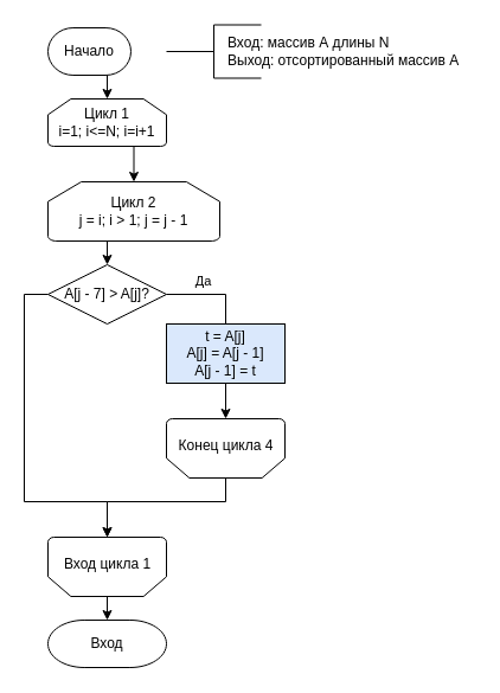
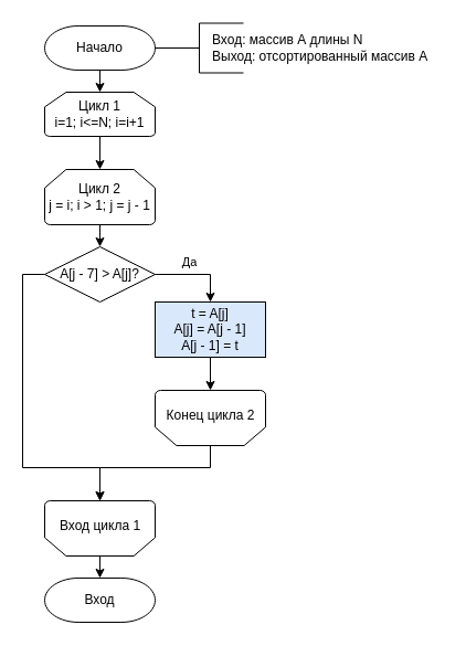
  <mxCell id="0" />
  <mxCell id="1" parent="0" />
  <mxCell id="2" style="edgeStyle=orthogonalEdgeStyle;rounded=0;orthogonalLoop=1;jettySize=auto;html=1;exitX=0.5;exitY=1;exitDx=0;exitDy=0;exitPerimeter=0;entryX=0.5;entryY=0;entryDx=0;entryDy=0;entryPerimeter=0;" edge="1" parent="1" source="3" target="5"><mxGeometry relative="1" as="geometry" /></mxCell>
- <mxCell id="3" value="Начало" style="strokeWidth=1;html=1;shape=mxgraph.flowchart.terminator;whiteSpace=wrap;" vertex="1" parent="1"><mxGeometry x="40" y="23" width="70" height="40" as="geometry" /></mxCell>
+ <mxCell id="3" value="Начало" style="strokeWidth=1;html=1;shape=mxgraph.flowchart.terminator;whiteSpace=wrap;" vertex="1" parent="1"><mxGeometry x="40" y="23" width="100" height="40" as="geometry" /></mxCell>
  <mxCell id="4" style="edgeStyle=orthogonalEdgeStyle;rounded=0;orthogonalLoop=1;jettySize=auto;html=1;exitX=0.5;exitY=1;exitDx=0;exitDy=0;exitPerimeter=0;entryX=0.5;entryY=0;entryDx=0;entryDy=0;entryPerimeter=0;" edge="1" parent="1" source="5" target="9"><mxGeometry relative="1" as="geometry" /></mxCell>
  <mxCell id="5" value="Цикл 1&lt;br&gt;i=1; i&amp;lt;=N; i=i+1" style="strokeWidth=1;html=1;shape=mxgraph.flowchart.loop_limit;whiteSpace=wrap;" vertex="1" parent="1"><mxGeometry x="40" y="83" width="100" height="40" as="geometry" /></mxCell>
  <mxCell id="6" value="" style="strokeWidth=1;html=1;shape=mxgraph.flowchart.annotation_2;align=left;labelPosition=right;pointerEvents=1;verticalLabelPosition=middle;verticalAlign=middle;" vertex="1" parent="1"><mxGeometry x="140" y="20.5" width="80" height="45" as="geometry" /></mxCell>
  <mxCell id="7" value="Вход: массив А длины N&lt;br&gt;Выход: отсортированный массив А" style="text;html=1;align=left;verticalAlign=middle;resizable=0;points=[];autosize=1;" vertex="1" parent="1"><mxGeometry x="190" y="28" width="210" height="30" as="geometry" /></mxCell>
  <mxCell id="8" style="edgeStyle=orthogonalEdgeStyle;rounded=0;orthogonalLoop=1;jettySize=auto;html=1;exitX=0.5;exitY=1;exitDx=0;exitDy=0;exitPerimeter=0;entryX=0.5;entryY=0;entryDx=0;entryDy=0;entryPerimeter=0;" edge="1" parent="1" source="9" target="13"><mxGeometry relative="1" as="geometry" /></mxCell>
- <mxCell id="9" value="Цикл 2&lt;br&gt;j = i; i &amp;gt; 1; j = j - 1" style="strokeWidth=1;html=1;shape=mxgraph.flowchart.loop_limit;whiteSpace=wrap;" vertex="1" parent="1"><mxGeometry x="40" y="153" width="145" height="50" as="geometry" /></mxCell>
- <mxCell id="10" style="edgeStyle=orthogonalEdgeStyle;rounded=0;orthogonalLoop=1;jettySize=auto;html=1;exitX=1;exitY=0.5;exitDx=0;exitDy=0;exitPerimeter=0;entryX=0.5;entryY=0;entryDx=0;entryDy=0;endArrow=none;" edge="1" parent="1" source="13" target="15"><mxGeometry relative="1" as="geometry" /></mxCell>
+ <mxCell id="9" value="Цикл 2&lt;br&gt;j = i; i &amp;gt; 1; j = j - 1" style="strokeWidth=1;html=1;shape=mxgraph.flowchart.loop_limit;whiteSpace=wrap;" vertex="1" parent="1"><mxGeometry x="40" y="153" width="100" height="50" as="geometry" /></mxCell>
+ <mxCell id="10" style="edgeStyle=orthogonalEdgeStyle;rounded=0;orthogonalLoop=1;jettySize=auto;html=1;exitX=1;exitY=0.5;exitDx=0;exitDy=0;exitPerimeter=0;entryX=0.5;entryY=0;entryDx=0;entryDy=0;" edge="1" parent="1" source="13" target="15"><mxGeometry relative="1" as="geometry" /></mxCell>
  <mxCell id="11" value="Да" style="edgeLabel;html=1;align=center;verticalAlign=bottom;resizable=0;points=[];labelPosition=center;verticalLabelPosition=top;" vertex="1" connectable="0" parent="10"><mxGeometry x="-0.2" y="3" relative="1" as="geometry"><mxPoint as="offset" /></mxGeometry></mxCell>
  <mxCell id="12" style="edgeStyle=orthogonalEdgeStyle;rounded=0;orthogonalLoop=1;jettySize=auto;html=1;exitX=0;exitY=0.5;exitDx=0;exitDy=0;exitPerimeter=0;entryX=0.5;entryY=1;entryDx=0;entryDy=0;entryPerimeter=0;" edge="1" parent="1" source="13" target="20"><mxGeometry relative="1" as="geometry"><Array as="points"><mxPoint x="20" y="248" /><mxPoint x="20" y="423" /><mxPoint x="90" y="423" /></Array></mxGeometry></mxCell>
  <mxCell id="13" value="A[j - 7] &amp;gt; A[j]?" style="strokeWidth=1;html=1;shape=mxgraph.flowchart.decision;whiteSpace=wrap;align=center;" vertex="1" parent="1"><mxGeometry x="40" y="223" width="100" height="50" as="geometry" /></mxCell>
  <mxCell id="14" style="edgeStyle=orthogonalEdgeStyle;rounded=0;orthogonalLoop=1;jettySize=auto;html=1;exitX=0.5;exitY=1;exitDx=0;exitDy=0;entryX=0.5;entryY=1;entryDx=0;entryDy=0;entryPerimeter=0;" edge="1" parent="1" source="15" target="17"><mxGeometry relative="1" as="geometry" /></mxCell>
  <mxCell id="15" value="t = A[j]&lt;br&gt;A[j] = A[j - 1]&lt;br&gt;A[j - 1] = t" style="rounded=0;whiteSpace=wrap;html=1;absoluteArcSize=1;arcSize=14;strokeWidth=1;align=center;fillColor=#dae8fc;" vertex="1" parent="1"><mxGeometry x="140" y="273" width="100" height="50" as="geometry" /></mxCell>
  <mxCell id="16" style="edgeStyle=orthogonalEdgeStyle;rounded=0;orthogonalLoop=1;jettySize=auto;html=1;exitX=0.5;exitY=0;exitDx=0;exitDy=0;exitPerimeter=0;entryX=0.5;entryY=1;entryDx=0;entryDy=0;entryPerimeter=0;startArrow=none;startFill=0;endArrow=classic;endFill=1;" edge="1" parent="1" source="17" target="20"><mxGeometry relative="1" as="geometry"><Array as="points"><mxPoint x="190" y="423" /><mxPoint x="90" y="423" /></Array></mxGeometry></mxCell>
  <mxCell id="17" value="" style="strokeWidth=1;html=1;shape=mxgraph.flowchart.loop_limit;whiteSpace=wrap;rounded=0;align=center;rotation=-180;" vertex="1" parent="1"><mxGeometry x="140" y="353" width="100" height="50" as="geometry" /></mxCell>
- <mxCell id="18" value="Конец цикла 4" style="text;html=1;align=center;verticalAlign=middle;resizable=0;points=[];autosize=1;" vertex="1" parent="1"><mxGeometry x="140" y="366" width="100" height="20" as="geometry" /></mxCell>
+ <mxCell id="18" value="Конец цикла 2" style="text;html=1;align=center;verticalAlign=middle;resizable=0;points=[];autosize=1;" vertex="1" parent="1"><mxGeometry x="140" y="366" width="100" height="20" as="geometry" /></mxCell>
  <mxCell id="19" style="edgeStyle=orthogonalEdgeStyle;rounded=0;orthogonalLoop=1;jettySize=auto;html=1;exitX=0.5;exitY=0;exitDx=0;exitDy=0;exitPerimeter=0;entryX=0.5;entryY=0;entryDx=0;entryDy=0;entryPerimeter=0;startArrow=none;startFill=0;endArrow=classic;endFill=1;" edge="1" parent="1" source="20" target="22"><mxGeometry relative="1" as="geometry" /></mxCell>
  <mxCell id="20" value="" style="strokeWidth=1;html=1;shape=mxgraph.flowchart.loop_limit;whiteSpace=wrap;rounded=0;align=center;rotation=-180;" vertex="1" parent="1"><mxGeometry x="40" y="453" width="100" height="50" as="geometry" /></mxCell>
  <mxCell id="21" value="Вход цикла 1" style="text;html=1;align=center;verticalAlign=middle;resizable=0;points=[];autosize=1;" vertex="1" parent="1"><mxGeometry x="40" y="466" width="100" height="20" as="geometry" /></mxCell>
  <mxCell id="22" value="Вход" style="strokeWidth=1;html=1;shape=mxgraph.flowchart.terminator;whiteSpace=wrap;" vertex="1" parent="1"><mxGeometry x="40" y="523" width="100" height="40" as="geometry" /></mxCell>
